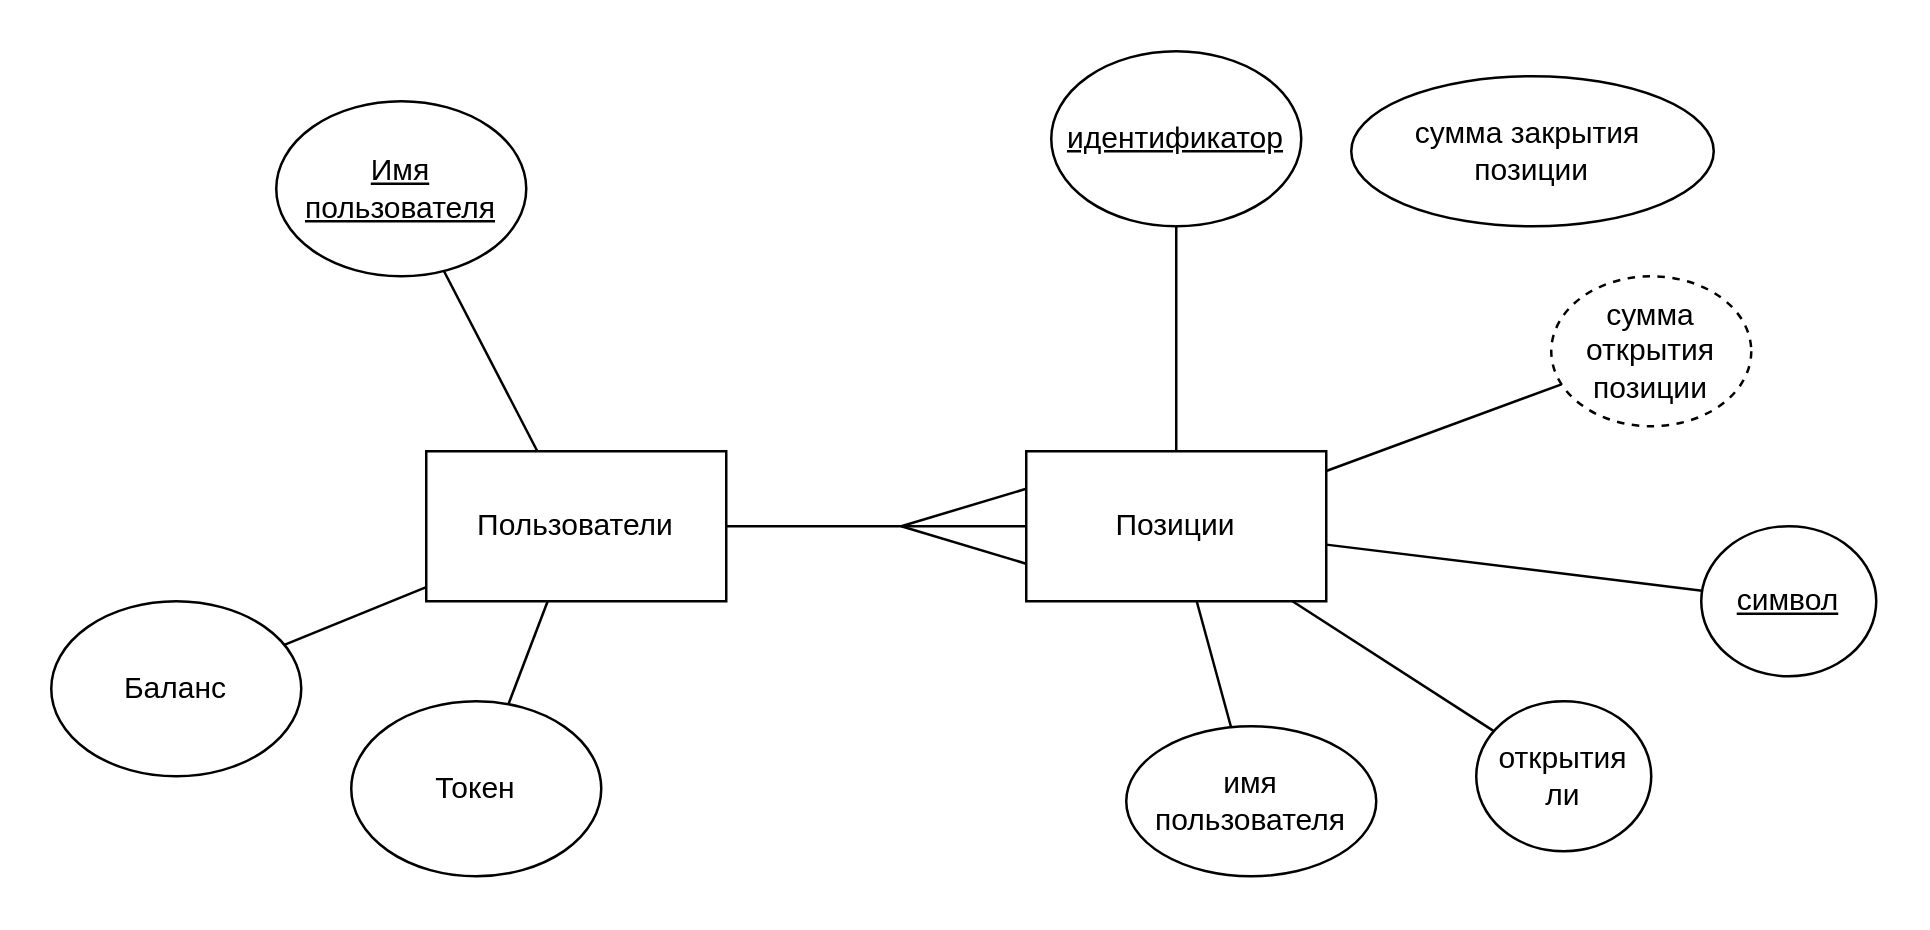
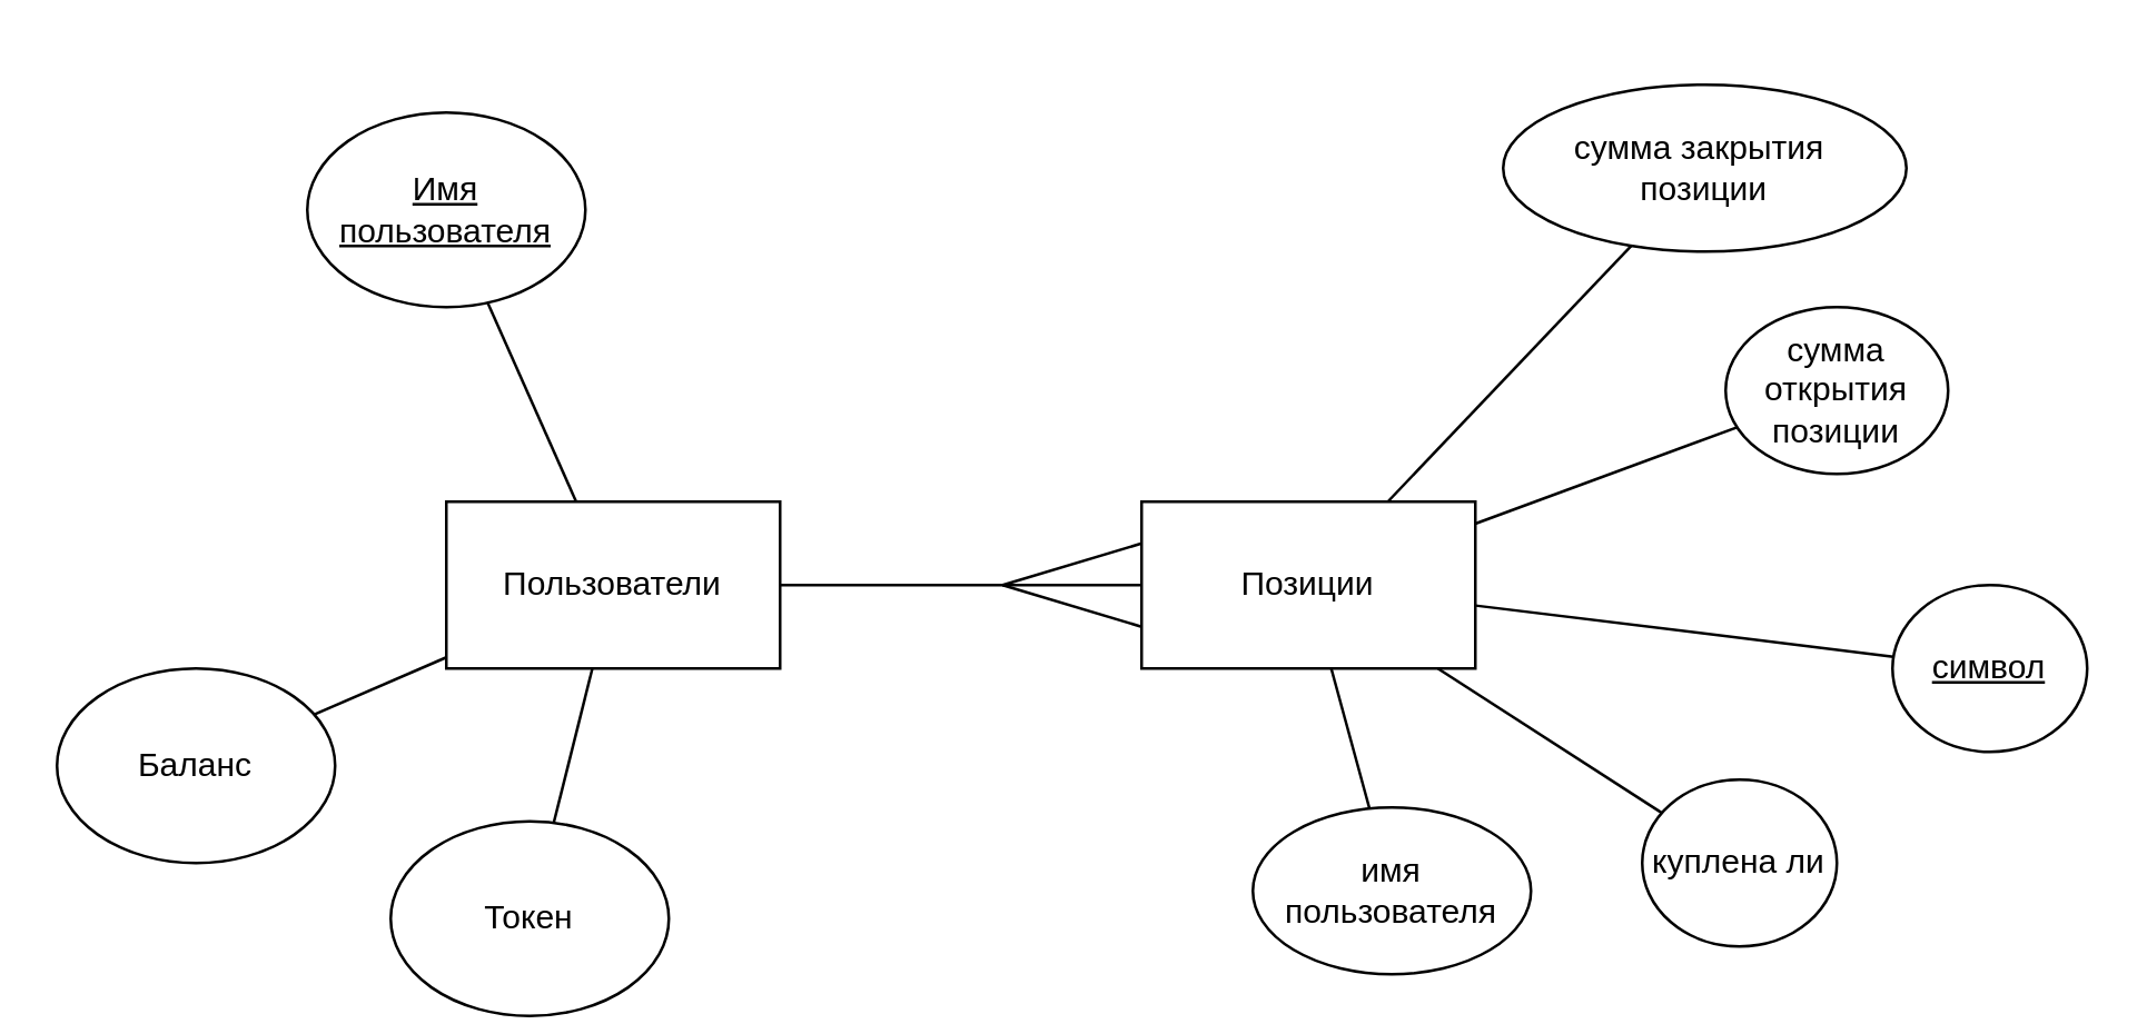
  <mxCell id="0" />
  <mxCell id="1" parent="0" />
- <mxCell id="2" value="Пользователи" style="rounded=0;whiteSpace=wrap;html=1;" vertex="1" parent="1"><mxGeometry x="170" y="180" width="120" height="60" as="geometry" /></mxCell>
+ <mxCell id="2" value="Пользователи" style="rounded=0;whiteSpace=wrap;html=1;" vertex="1" parent="1"><mxGeometry x="160" y="180" width="120" height="60" as="geometry" /></mxCell>
  <mxCell id="3" value="Позиции" style="rounded=0;whiteSpace=wrap;html=1;" vertex="1" parent="1"><mxGeometry x="410" y="180" width="120" height="60" as="geometry" /></mxCell>
  <mxCell id="4" value="сумма закрытия&amp;nbsp;&lt;br&gt;позиции" style="ellipse;whiteSpace=wrap;html=1;" vertex="1" parent="1"><mxGeometry x="540" y="30" width="145" height="60" as="geometry" /></mxCell>
- <mxCell id="5" value="сумма открытия&lt;br&gt;позиции" style="ellipse;whiteSpace=wrap;html=1;dashed=1;" vertex="1" parent="1"><mxGeometry x="620" y="110" width="80" height="60" as="geometry" /></mxCell>
+ <mxCell id="5" value="сумма открытия&lt;br&gt;позиции" style="ellipse;whiteSpace=wrap;html=1;" vertex="1" parent="1"><mxGeometry x="620" y="110" width="80" height="60" as="geometry" /></mxCell>
  <mxCell id="6" value="символ" style="ellipse;whiteSpace=wrap;html=1;fontStyle=4" vertex="1" parent="1"><mxGeometry x="680" y="210" width="70" height="60" as="geometry" /></mxCell>
- <mxCell id="7" value="открытия ли" style="ellipse;whiteSpace=wrap;html=1;" vertex="1" parent="1"><mxGeometry x="590" y="280" width="70" height="60" as="geometry" /></mxCell>
+ <mxCell id="7" value="куплена ли" style="ellipse;whiteSpace=wrap;html=1;" vertex="1" parent="1"><mxGeometry x="590" y="280" width="70" height="60" as="geometry" /></mxCell>
  <mxCell id="8" value="имя пользователя" style="ellipse;whiteSpace=wrap;html=1;" vertex="1" parent="1"><mxGeometry x="450" y="290" width="100" height="60" as="geometry" /></mxCell>
+ <mxCell id="9" value="" style="endArrow=none;html=1;rounded=0;" edge="1" parent="1" source="3" target="4"><mxGeometry width="50" height="50" relative="1" as="geometry"><mxPoint x="560" y="230" as="sourcePoint" /><mxPoint x="610" y="180" as="targetPoint" /></mxGeometry></mxCell>
  <mxCell id="10" value="" style="endArrow=none;html=1;rounded=0;" edge="1" parent="1" source="3" target="5"><mxGeometry width="50" height="50" relative="1" as="geometry"><mxPoint x="492.414" y="190" as="sourcePoint" /><mxPoint x="526.089" y="108.618" as="targetPoint" /></mxGeometry></mxCell>
  <mxCell id="11" value="" style="endArrow=none;html=1;rounded=0;" edge="1" parent="1" source="3" target="6"><mxGeometry width="50" height="50" relative="1" as="geometry"><mxPoint x="540" y="197.895" as="sourcePoint" /><mxPoint x="634.098" y="163.227" as="targetPoint" /></mxGeometry></mxCell>
  <mxCell id="12" value="" style="endArrow=none;html=1;rounded=0;" edge="1" parent="1" source="3" target="7"><mxGeometry width="50" height="50" relative="1" as="geometry"><mxPoint x="550" y="207.895" as="sourcePoint" /><mxPoint x="644.098" y="173.227" as="targetPoint" /></mxGeometry></mxCell>
  <mxCell id="13" value="" style="endArrow=none;html=1;rounded=0;" edge="1" parent="1" source="3" target="8"><mxGeometry width="50" height="50" relative="1" as="geometry"><mxPoint x="560" y="217.895" as="sourcePoint" /><mxPoint x="654.098" y="183.227" as="targetPoint" /></mxGeometry></mxCell>
  <mxCell id="14" value="&lt;u&gt;Имя пользователя&lt;/u&gt;" style="ellipse;whiteSpace=wrap;html=1;" vertex="1" parent="1"><mxGeometry x="110" y="40" width="100" height="70" as="geometry" /></mxCell>
  <mxCell id="15" value="Баланс" style="ellipse;whiteSpace=wrap;html=1;" vertex="1" parent="1"><mxGeometry x="20" y="240" width="100" height="70" as="geometry" /></mxCell>
- <mxCell id="16" value="Токен" style="ellipse;whiteSpace=wrap;html=1;" vertex="1" parent="1"><mxGeometry x="140" y="280" width="100" height="70" as="geometry" /></mxCell>
- <mxCell id="17" value="идентификатор" style="ellipse;whiteSpace=wrap;html=1;fontStyle=4" vertex="1" parent="1"><mxGeometry x="420" y="20" width="100" height="70" as="geometry" /></mxCell>
- <mxCell id="18" value="" style="endArrow=none;html=1;rounded=0;" edge="1" parent="1" source="3" target="17"><mxGeometry width="50" height="50" relative="1" as="geometry"><mxPoint x="504.828" y="190" as="sourcePoint" /><mxPoint x="574.936" y="105.285" as="targetPoint" /></mxGeometry></mxCell>
+ <mxCell id="16" value="Токен" style="ellipse;whiteSpace=wrap;html=1;" vertex="1" parent="1"><mxGeometry x="140" y="295" width="100" height="70" as="geometry" /></mxCell>
  <mxCell id="19" value="" style="endArrow=none;html=1;rounded=0;" edge="1" parent="1" source="2" target="14"><mxGeometry width="50" height="50" relative="1" as="geometry"><mxPoint x="480" y="190" as="sourcePoint" /><mxPoint x="480" y="100" as="targetPoint" /></mxGeometry></mxCell>
  <mxCell id="20" value="" style="endArrow=none;html=1;rounded=0;" edge="1" parent="1" source="2" target="15"><mxGeometry width="50" height="50" relative="1" as="geometry"><mxPoint x="180" y="198" as="sourcePoint" /><mxPoint x="134.292" y="181.24" as="targetPoint" /></mxGeometry></mxCell>
  <mxCell id="21" value="" style="endArrow=none;html=1;rounded=0;" edge="1" parent="1" source="2" target="16"><mxGeometry width="50" height="50" relative="1" as="geometry"><mxPoint x="180" y="244.375" as="sourcePoint" /><mxPoint x="123.245" y="267.432" as="targetPoint" /></mxGeometry></mxCell>
  <mxCell id="22" value="" style="endArrow=none;html=1;rounded=0;" edge="1" parent="1" source="3" target="2"><mxGeometry width="50" height="50" relative="1" as="geometry"><mxPoint x="190" y="254.375" as="sourcePoint" /><mxPoint x="133.245" y="277.432" as="targetPoint" /></mxGeometry></mxCell>
  <mxCell id="23" value="" style="endArrow=none;html=1;rounded=0;exitX=0;exitY=0.25;exitDx=0;exitDy=0;" edge="1" parent="1" source="3"><mxGeometry width="50" height="50" relative="1" as="geometry"><mxPoint x="420" y="220" as="sourcePoint" /><mxPoint x="360" y="210" as="targetPoint" /></mxGeometry></mxCell>
  <mxCell id="24" value="" style="endArrow=none;html=1;rounded=0;exitX=0;exitY=0.75;exitDx=0;exitDy=0;" edge="1" parent="1" source="3"><mxGeometry width="50" height="50" relative="1" as="geometry"><mxPoint x="420" y="205" as="sourcePoint" /><mxPoint x="360" y="210" as="targetPoint" /></mxGeometry></mxCell>
